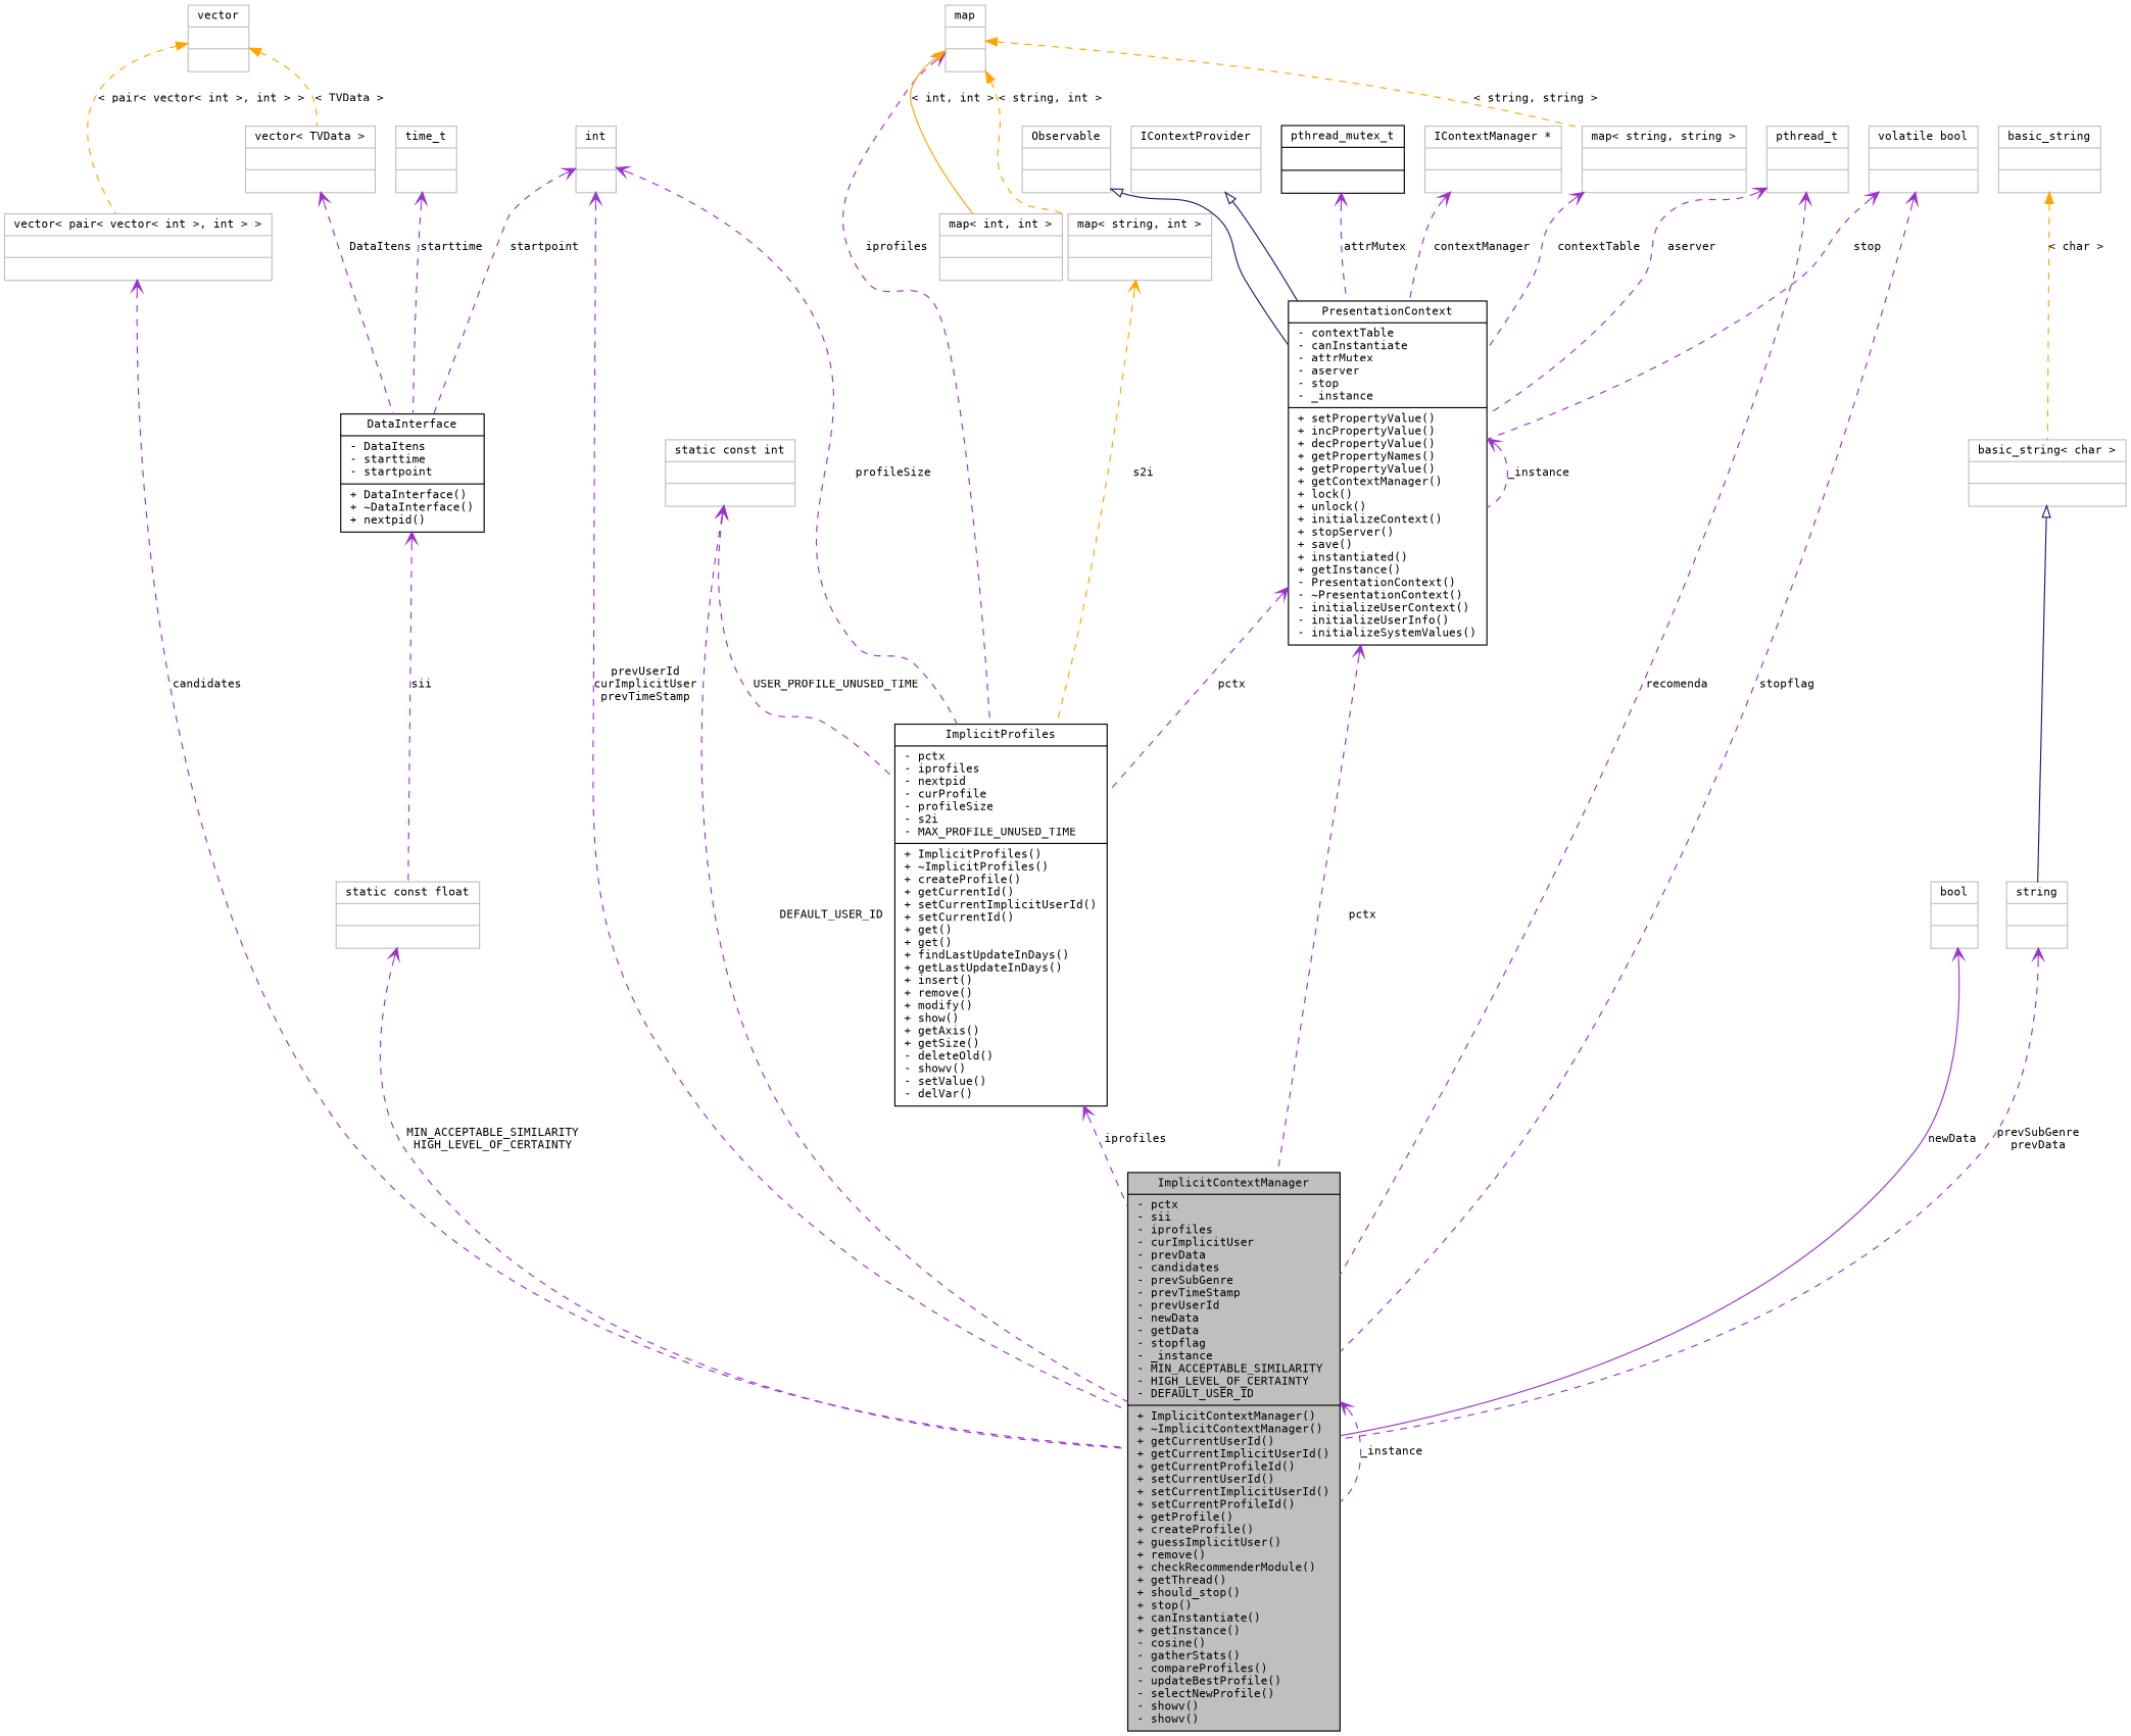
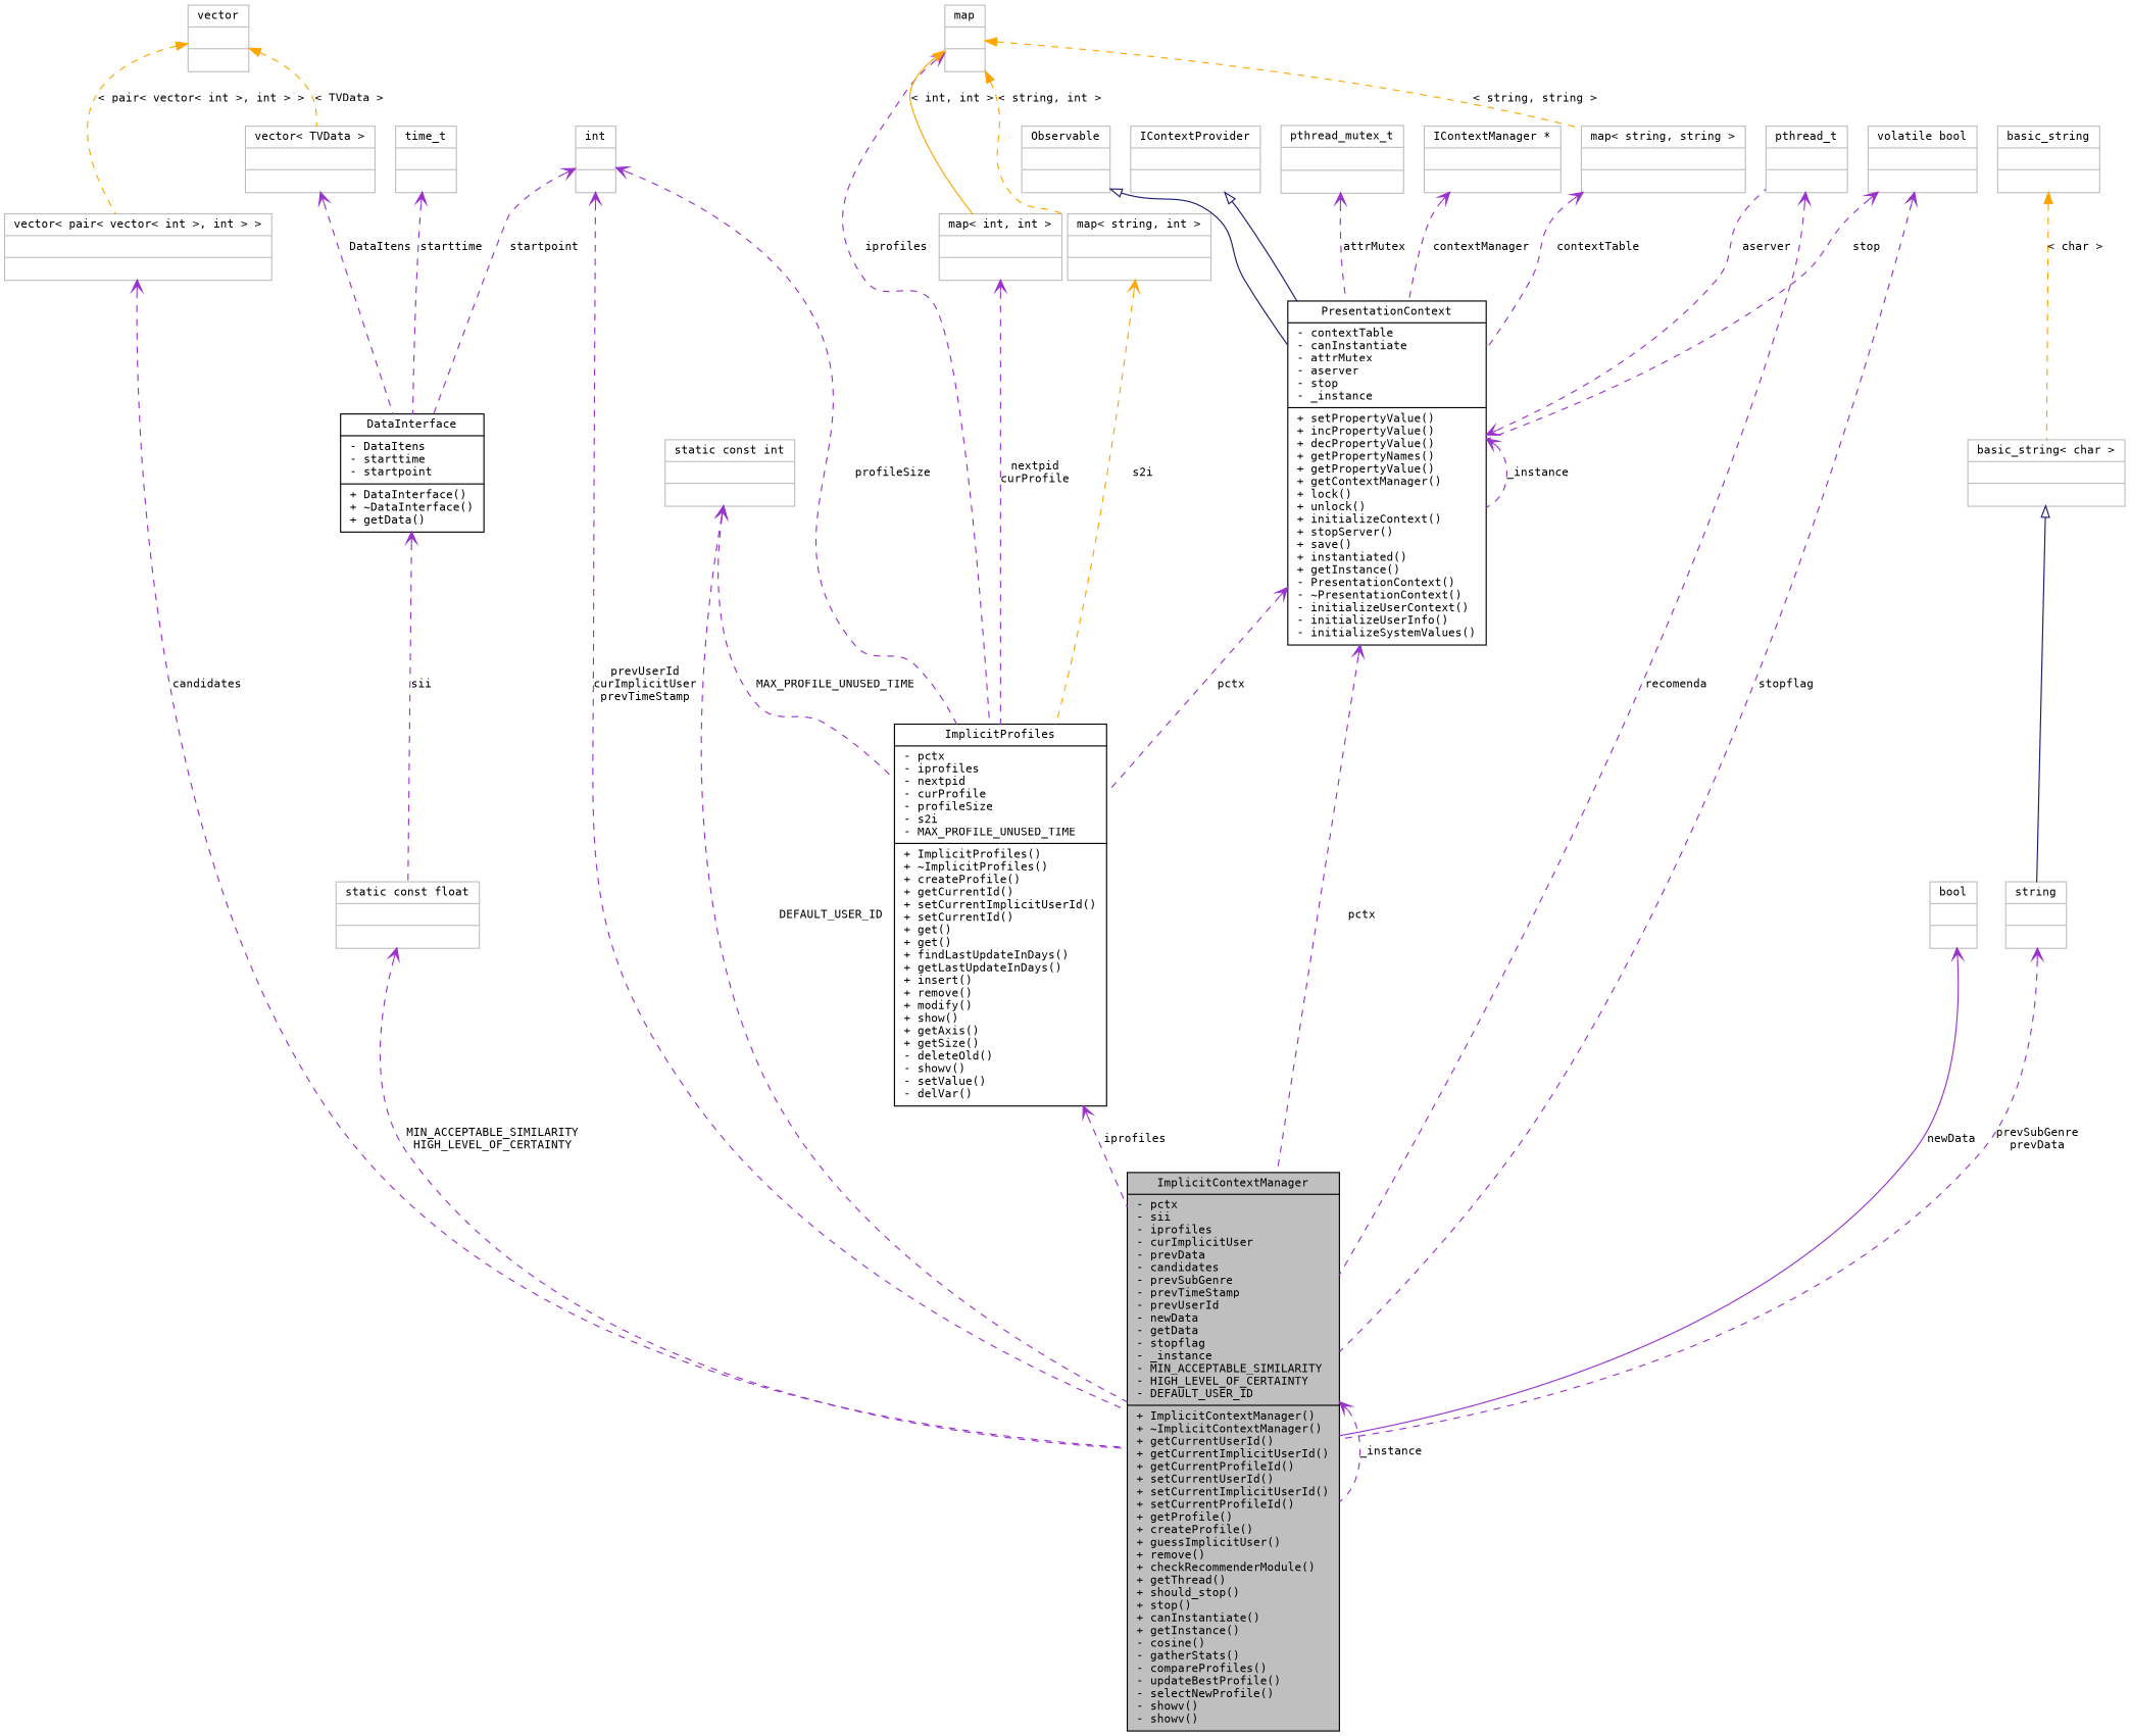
  digraph {
    fontname="DejaVu Sans Mono"
    node [color=grey75 fillcolor=white fontname="DejaVu Sans Mono" fontsize=10 shape=record style=filled]
    edge [arrowtail=open color=darkorchid3 dir=back fontname="DejaVu Sans Mono" fontsize=10 labelfontname="FreeSans.ttf" labelfontsize=10 style=dashed]
    n1 [color=black fillcolor=grey75 fontcolor=black height=0.2 label="{ImplicitContextManager\n|- pctx\l- sii\l- iprofiles\l- curImplicitUser\l- prevData\l- candidates\l- prevSubGenre\l- prevTimeStamp\l- prevUserId\l- newData\l- getData\l- stopflag\l- _instance\l- MIN_ACCEPTABLE_SIMILARITY\l- HIGH_LEVEL_OF_CERTAINTY\l- DEFAULT_USER_ID\l|+ ImplicitContextManager()\l+ ~ImplicitContextManager()\l+ getCurrentUserId()\l+ getCurrentImplicitUserId()\l+ getCurrentProfileId()\l+ setCurrentUserId()\l+ setCurrentImplicitUserId()\l+ setCurrentProfileId()\l+ getProfile()\l+ createProfile()\l+ guessImplicitUser()\l+ remove()\l+ checkRecommenderModule()\l+ getThread()\l+ should_stop()\l+ stop()\l+ canInstantiate()\l+ getInstance()\l- cosine()\l- gatherStats()\l- compareProfiles()\l- updateBestProfile()\l- selectNewProfile()\l- showv()\l- showv()\l}" width=0.4]
    n2 [height=0.2 label="{pthread_t\n||}" width=0.4]
    n3 [color=black height=0.2 label="{PresentationContext\n|- contextTable\l- canInstantiate\l- attrMutex\l- aserver\l- stop\l- _instance\l|+ setPropertyValue()\l+ incPropertyValue()\l+ decPropertyValue()\l+ getPropertyNames()\l+ getPropertyValue()\l+ getContextManager()\l+ lock()\l+ unlock()\l+ initializeContext()\l+ stopServer()\l+ save()\l+ instantiated()\l+ getInstance()\l- PresentationContext()\l- ~PresentationContext()\l- initializeUserContext()\l- initializeUserInfo()\l- initializeSystemValues()\l}" width=0.4]
    n4 [color=black height=0.2 label="{ImplicitProfiles\n|- pctx\l- iprofiles\l- nextpid\l- curProfile\l- profileSize\l- s2i\l- MAX_PROFILE_UNUSED_TIME\l|+ ImplicitProfiles()\l+ ~ImplicitProfiles()\l+ createProfile()\l+ getCurrentId()\l+ setCurrentImplicitUserId()\l+ setCurrentId()\l+ get()\l+ get()\l+ findLastUpdateInDays()\l+ getLastUpdateInDays()\l+ insert()\l+ remove()\l+ modify()\l+ show()\l+ getAxis()\l+ getSize()\l- deleteOld()\l- showv()\l- setValue()\l- delVar()\l}" width=0.4]
    n5 [height=0.2 label="{static const float\n||}" width=0.4]
    n6 [height=0.2 label="{static const int\n||}" width=0.4]
    n7 [height=0.2 label="{int\n||}" width=0.4]
-   n8 [color=black height=0.2 label="{DataInterface\n|- DataItens\l- starttime\l- startpoint\l|+ DataInterface()\l+ ~DataInterface()\l+ nextpid()\l}" width=0.4]
+   n8 [color=black height=0.2 label="{DataInterface\n|- DataItens\l- starttime\l- startpoint\l|+ DataInterface()\l+ ~DataInterface()\l+ getData()\l}" width=0.4]
    n9 [height=0.2 label="{bool\n||}" width=0.4]
    n10 [height=0.2 label="{string\n||}" width=0.4]
    n11 [height=0.2 label="{basic_string\< char \>\n||}" width=0.4]
    n12 [height=0.2 label="{basic_string\n||}" width=0.4]
    n13 [height=0.2 label="{map\n||}" width=0.4]
    n14 [height=0.2 label="{map\< int, int \>\n||}" width=0.4]
    n15 [height=0.2 label="{map\< string, int \>\n||}" width=0.4]
    n16 [height=0.2 label="{map\< string, string \>\n||}" width=0.4]
    n17 [height=0.2 label="{Observable\n||}" width=0.4]
    n18 [height=0.2 label="{IContextProvider\n||}" width=0.4]
-   n19 [color=black height=0.2 label="{pthread_mutex_t\n||}" width=0.4]
+   n19 [height=0.2 label="{pthread_mutex_t\n||}" width=0.4]
    n20 [height=0.2 label="{IContextManager *\n||}" width=0.4]
    n21 [height=0.2 label="{volatile bool\n||}" width=0.4]
    n22 [height=0.2 label="{vector\< pair\< vector\< int \>, int \> \>\n||}" width=0.4]
    n23 [height=0.2 label="{vector\n||}" width=0.4]
    n24 [height=0.2 label="{vector\< TVData \>\n||}" width=0.4]
    n25 [height=0.2 label="{time_t\n||}" width=0.4]
    n1 -> n1 [label=_instance]
    n2 -> n1 [label=recomenda]
-   n2 -> n3 [label=aserver]
+   n3 -> n2 [label=aserver]
    n3 -> n1 [label=pctx]
    n3 -> n3 [label=_instance]
    n3 -> n4 [label=pctx]
    n4 -> n1 [label=iprofiles]
    n5 -> n1 [label="MIN_ACCEPTABLE_SIMILARITY\nHIGH_LEVEL_OF_CERTAINTY"]
    n6 -> n1 [label=DEFAULT_USER_ID]
-   n6 -> n4 [label=USER_PROFILE_UNUSED_TIME]
+   n6 -> n4 [label=MAX_PROFILE_UNUSED_TIME]
    n7 -> n1 [label="prevUserId\ncurImplicitUser\nprevTimeStamp"]
    n7 -> n4 [label=profileSize]
    n7 -> n8 [label=startpoint]
    n8 -> n5 [label=sii]
    n9 -> n1 [label=newData style=solid]
    n10 -> n1 [label="prevSubGenre\nprevData"]
    n11 -> n10 [arrowtail=empty color=midnightblue style=solid]
    n12 -> n11 [color=orange label="\< char \>" arrowtail=""]
    n13 -> n4 [label=iprofiles]
    n13 -> n14 [color=orange label="\< int, int \>" style=solid arrowtail=""]
    n13 -> n15 [color=orange label="\< string, int \>" arrowtail=""]
    n13 -> n16 [color=orange label="\< string, string \>" arrowtail=""]
+   n14 -> n4 [label="nextpid\ncurProfile"]
    n15 -> n4 [color=orange label=s2i]
    n16 -> n3 [label=contextTable]
    n17 -> n3 [arrowtail=empty color=midnightblue style=solid]
    n18 -> n3 [arrowtail=empty color=midnightblue style=solid]
    n19 -> n3 [label=attrMutex]
    n20 -> n3 [label=contextManager]
    n21 -> n1 [label=stopflag]
    n21 -> n3 [label=stop]
    n22 -> n1 [label=candidates]
    n23 -> n22 [color=orange label="\< pair\< vector\< int \>, int \> \>" arrowtail=""]
    n23 -> n24 [color=orange label="\< TVData \>" arrowtail=""]
    n24 -> n8 [label=DataItens]
    n25 -> n8 [label=starttime]
  }
